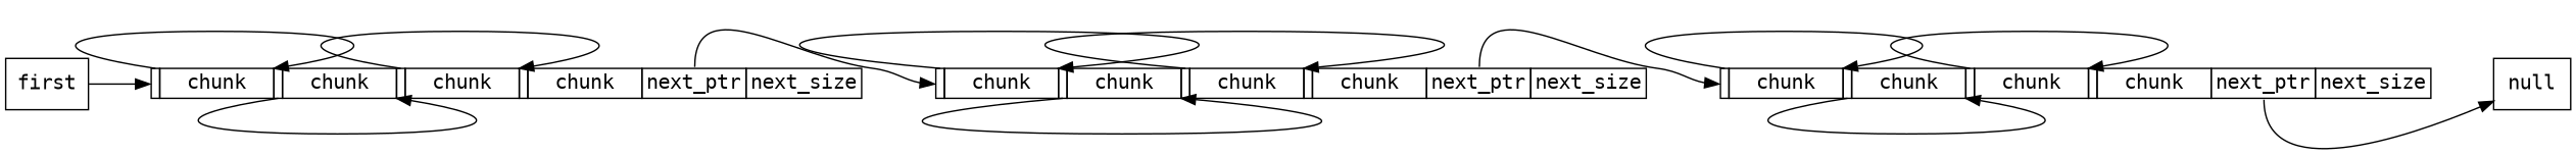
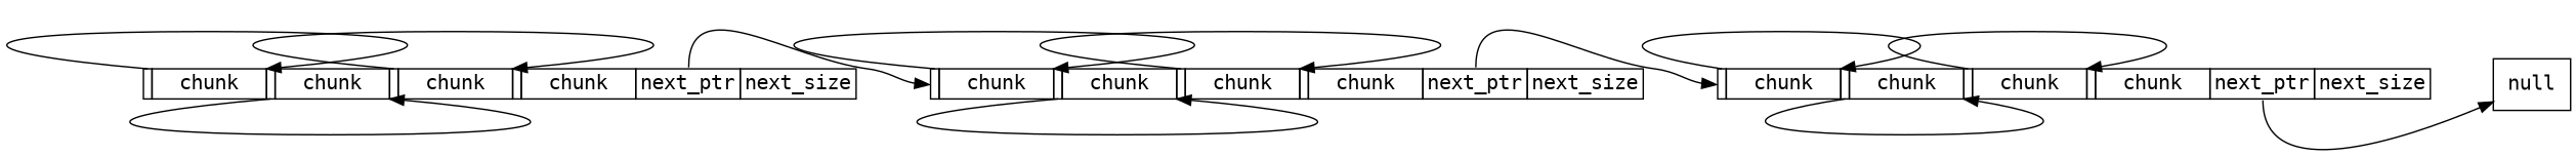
  digraph {
    rankdir=LR
    fontname="DejaVu Sans Mono"
    node [shape=plaintext fontname="DejaVu Sans Mono"]
    edge [headport="f1.0:w" fontname="DejaVu Sans Mono" tailport="f1.0:n"]
-   n1 [label=first shape=box]
    n2 [label=<         <table border="0" cellborder="1" cellspacing="0">             <tr>                 <td port="f1.0"></td>                 <td port="f1" width="80">chunk</td>                 <td port="f2.0"></td>                 <td port="f2" width="80">chunk</td>                 <td port="f3.0"></td>                 <td port="f3" width="80">chunk</td>                 <td port="f4.0"></td>                 <td port="f4" width="80">chunk</td>                 <td port="f5">next_ptr</td>                 <td>next_size</td>             </tr>         </table>     >]
    n3 [label=<         <table border="0" cellborder="1" cellspacing="0">             <tr>                 <td port="f1.0"></td>                 <td port="f1" width="80">chunk</td>                 <td port="f2.0"></td>                 <td port="f2" width="80">chunk</td>                 <td port="f3.0"></td>                 <td port="f3" width="80">chunk</td>                 <td port="f4.0"></td>                 <td port="f4" width="80">chunk</td>                 <td port="f5">next_ptr</td>                 <td>next_size</td>             </tr>         </table>     >]
    n4 [label=<         <table border="0" cellborder="1" cellspacing="0">             <tr>                 <td port="f1.0"></td>                 <td port="f1" width="80">chunk</td>                 <td port="f2.0"></td>                 <td port="f2" width="80">chunk</td>                 <td port="f3.0"></td>                 <td port="f3" width="80">chunk</td>                 <td port="f4.0"></td>                 <td port="f4" width="80">chunk</td>                 <td port="f5">next_ptr</td>                 <td>next_size</td>             </tr>         </table>     >]
    n5 [label=null shape=box]
-   n1 -> n2 [tailport=""]
    n2 -> n2 [headport="f2.0:nw"]
    n2 -> n2 [headport="f3.0:sw" tailport="f2.0:s"]
    n2 -> n2 [headport="f4.0:nw" tailport="f3.0:n"]
    n2 -> n3 [tailport=f5]
    n3 -> n3 [headport="f2.0:nw"]
    n3 -> n3 [headport="f3.0:sw" tailport="f2.0:s"]
    n3 -> n3 [headport="f4.0:nw" tailport="f3.0:n"]
    n3 -> n4 [tailport=f5]
    n4 -> n4 [headport="f2.0:nw"]
    n4 -> n4 [headport="f3.0:sw" tailport="f2.0:s"]
    n4 -> n4 [headport="f4.0:nw" tailport="f3.0:n"]
    n4 -> n5 [tailport=f5 headport=""]
  }
